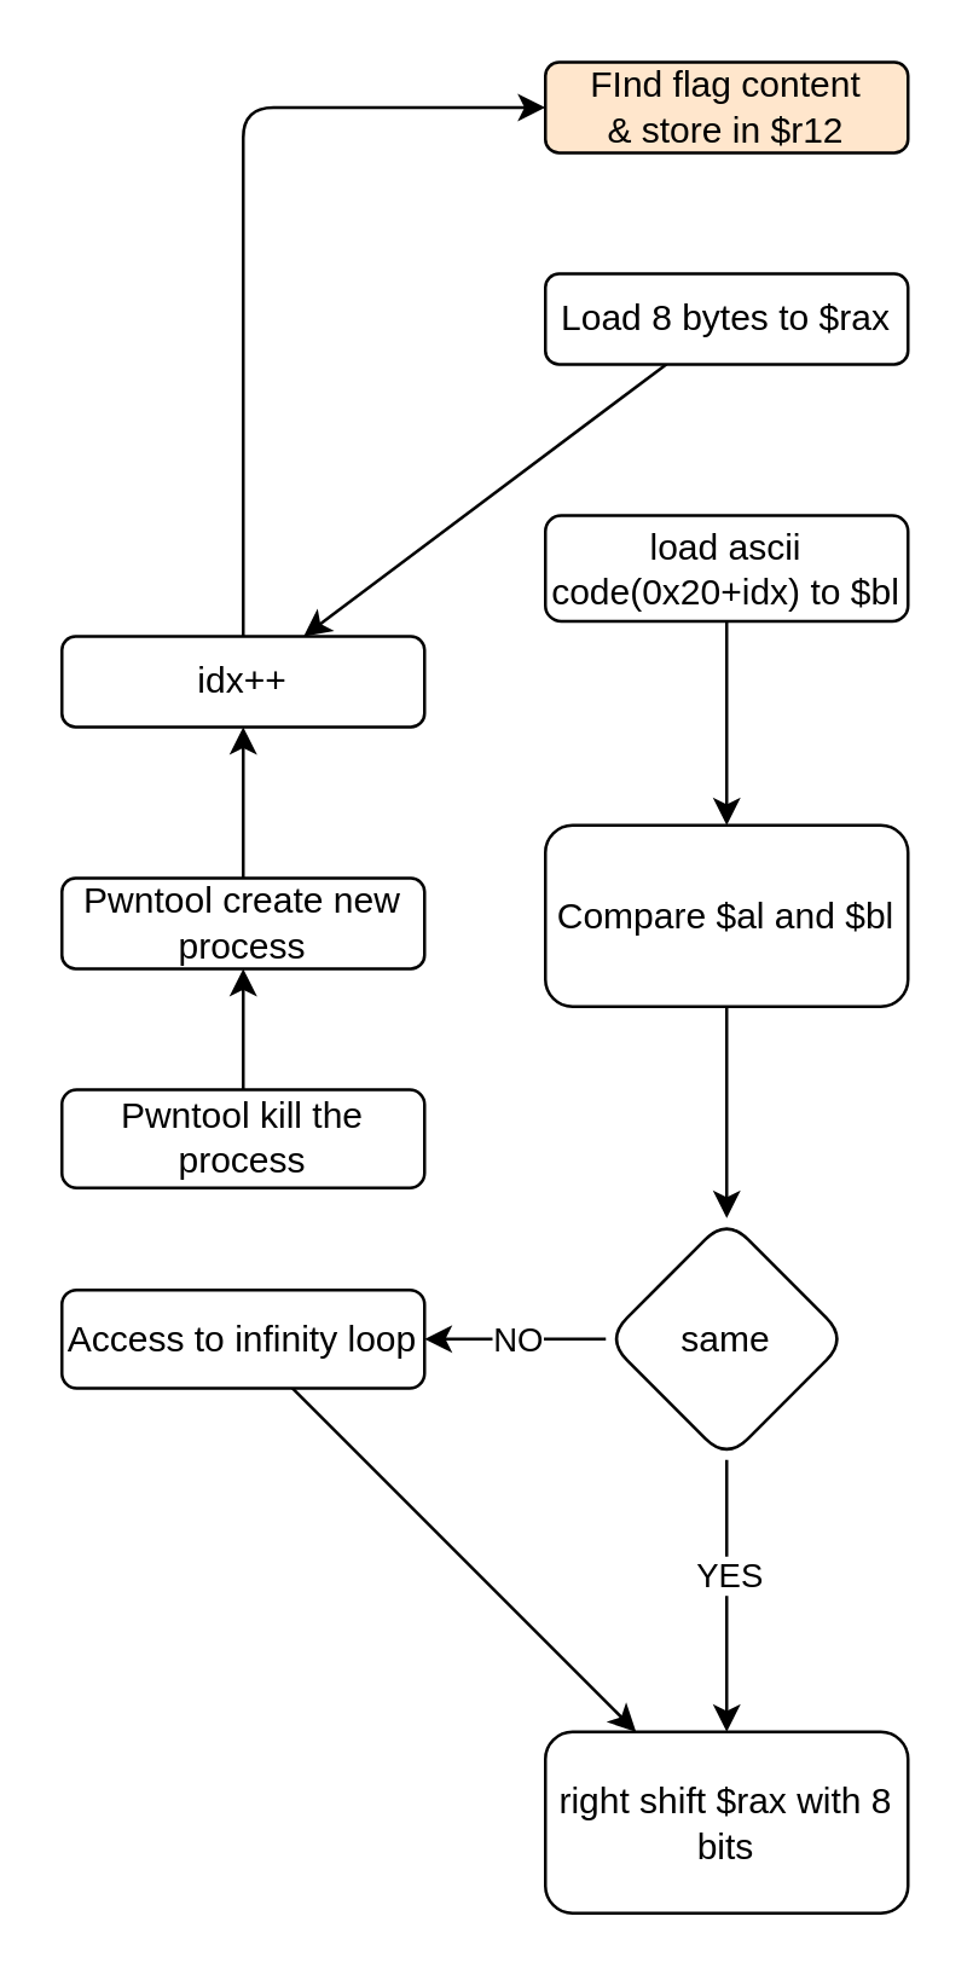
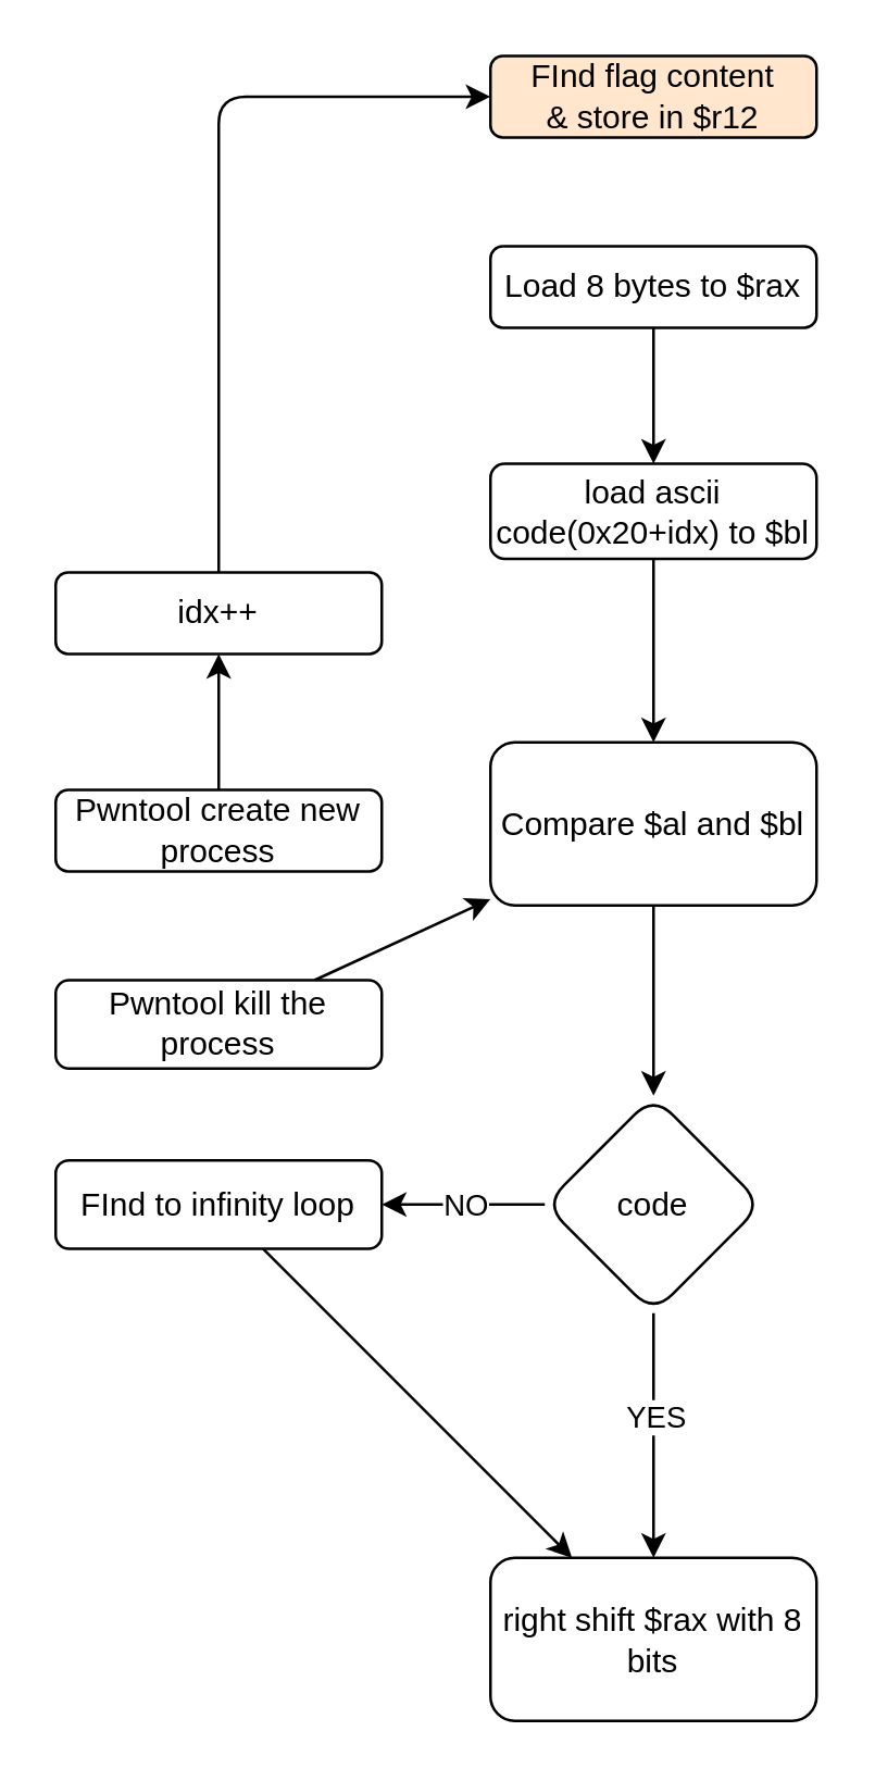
  <mxCell id="0" />
  <mxCell id="1" parent="0" />
  <mxCell id="2" value="FInd flag content&lt;br&gt;&amp;amp; store in $r12" style="rounded=1;whiteSpace=wrap;html=1;fillColor=#ffe6cc;" vertex="1" parent="1"><mxGeometry x="180" y="20" width="120" height="30" as="geometry" /></mxCell>
- <mxCell id="3" value="" style="edgeStyle=none;html=1;" edge="1" parent="1" source="4" target="21"><mxGeometry relative="1" as="geometry" /></mxCell>
+ <mxCell id="3" value="" style="edgeStyle=none;html=1;" edge="1" parent="1" source="4" target="6"><mxGeometry relative="1" as="geometry" /></mxCell>
  <mxCell id="4" value="Load 8 bytes to $rax" style="rounded=1;whiteSpace=wrap;html=1;" vertex="1" parent="1"><mxGeometry x="180" y="90" width="120" height="30" as="geometry" /></mxCell>
  <mxCell id="5" value="" style="edgeStyle=none;html=1;" edge="1" parent="1" source="6" target="8"><mxGeometry relative="1" as="geometry" /></mxCell>
  <mxCell id="6" value="load ascii code(0x20+idx) to $bl" style="whiteSpace=wrap;html=1;rounded=1;" vertex="1" parent="1"><mxGeometry x="180" y="170" width="120" height="35" as="geometry" /></mxCell>
  <mxCell id="7" value="" style="edgeStyle=none;html=1;" edge="1" parent="1" source="8" target="13"><mxGeometry relative="1" as="geometry" /></mxCell>
  <mxCell id="8" value="Compare $al and $bl" style="whiteSpace=wrap;html=1;rounded=1;" vertex="1" parent="1"><mxGeometry x="180" y="272.5" width="120" height="60" as="geometry" /></mxCell>
  <mxCell id="9" style="edgeStyle=none;html=1;exitX=0;exitY=0.5;exitDx=0;exitDy=0;entryX=1;entryY=0.5;entryDx=0;entryDy=0;" edge="1" parent="1" source="13" target="15"><mxGeometry relative="1" as="geometry" /></mxCell>
  <mxCell id="10" value="NO" style="edgeLabel;html=1;align=center;verticalAlign=middle;resizable=0;points=[];" vertex="1" connectable="0" parent="9"><mxGeometry x="0.333" y="1" relative="1" as="geometry"><mxPoint x="10" y="-1" as="offset" /></mxGeometry></mxCell>
  <mxCell id="11" value="" style="edgeStyle=none;html=1;" edge="1" parent="1" source="13" target="22"><mxGeometry relative="1" as="geometry" /></mxCell>
  <mxCell id="12" value="YES" style="edgeLabel;html=1;align=center;verticalAlign=middle;resizable=0;points=[];" vertex="1" connectable="0" parent="11"><mxGeometry x="-0.389" y="2" relative="1" as="geometry"><mxPoint x="-2" y="11" as="offset" /></mxGeometry></mxCell>
- <mxCell id="13" value="same" style="rhombus;whiteSpace=wrap;html=1;rounded=1;" vertex="1" parent="1"><mxGeometry x="200" y="402.5" width="80" height="80" as="geometry" /></mxCell>
+ <mxCell id="13" value="code" style="rhombus;whiteSpace=wrap;html=1;rounded=1;" vertex="1" parent="1"><mxGeometry x="200" y="402.5" width="80" height="80" as="geometry" /></mxCell>
  <mxCell id="14" value="" style="edgeStyle=none;html=1;" edge="1" parent="1" source="15" target="22"><mxGeometry relative="1" as="geometry" /></mxCell>
- <mxCell id="15" value="Access to infinity loop" style="whiteSpace=wrap;html=1;rounded=1;" vertex="1" parent="1"><mxGeometry x="20" y="426.25" width="120" height="32.5" as="geometry" /></mxCell>
- <mxCell id="16" value="" style="edgeStyle=none;html=1;" edge="1" parent="1" source="17" target="19"><mxGeometry relative="1" as="geometry" /></mxCell>
+ <mxCell id="15" value="FInd to infinity loop" style="whiteSpace=wrap;html=1;rounded=1;" vertex="1" parent="1"><mxGeometry x="20" y="426.25" width="120" height="32.5" as="geometry" /></mxCell>
+ <mxCell id="16" value="" style="edgeStyle=none;html=1;" edge="1" parent="1" source="17" target="8"><mxGeometry relative="1" as="geometry" /></mxCell>
  <mxCell id="17" value="Pwntool kill the process" style="whiteSpace=wrap;html=1;rounded=1;" vertex="1" parent="1"><mxGeometry x="20" y="360" width="120" height="32.5" as="geometry" /></mxCell>
  <mxCell id="18" value="" style="edgeStyle=none;html=1;" edge="1" parent="1" source="19" target="21"><mxGeometry relative="1" as="geometry" /></mxCell>
  <mxCell id="19" value="Pwntool create new process" style="whiteSpace=wrap;html=1;rounded=1;" vertex="1" parent="1"><mxGeometry x="20" y="290" width="120" height="30" as="geometry" /></mxCell>
  <mxCell id="20" style="edgeStyle=none;html=1;entryX=0;entryY=0.5;entryDx=0;entryDy=0;" edge="1" parent="1" source="21" target="2"><mxGeometry relative="1" as="geometry"><Array as="points"><mxPoint x="80" y="35" /></Array></mxGeometry></mxCell>
  <mxCell id="21" value="idx++" style="whiteSpace=wrap;html=1;rounded=1;" vertex="1" parent="1"><mxGeometry x="20" y="210" width="120" height="30" as="geometry" /></mxCell>
  <mxCell id="22" value="right shift $rax with 8 bits" style="whiteSpace=wrap;html=1;rounded=1;" vertex="1" parent="1"><mxGeometry x="180" y="572.5" width="120" height="60" as="geometry" /></mxCell>
